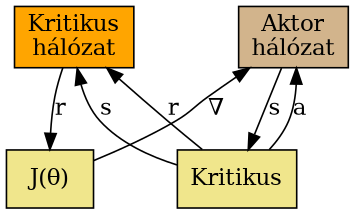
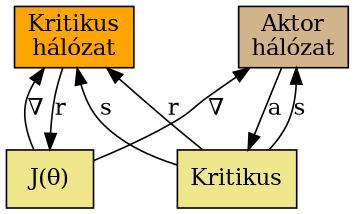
  digraph {
    node [fillcolor=khaki shape=rectangle style=filled]
    n1 [fillcolor=tan label="Aktor\nhálózat"]
    n2 [fillcolor=orange label="Kritikus\nhálózat"]
    n3 [label=Kritikus]
    n4 [label="J(θ)"]
    subgraph sub_1 {
      rank=same
      n1
      n2
    }
-   n1 -> n3 [label=s]
+   n1 -> n3 [label=a]
    n2 -> n4 [label=r]
-   n3 -> n1 [label=a]
+   n3 -> n1 [label=s]
    n3 -> n2 [label="s  "]
    n3 -> n2 [label=r]
    n4 -> n1 [label="∇    "]
+   n4 -> n2 [label="∇"]
  }
